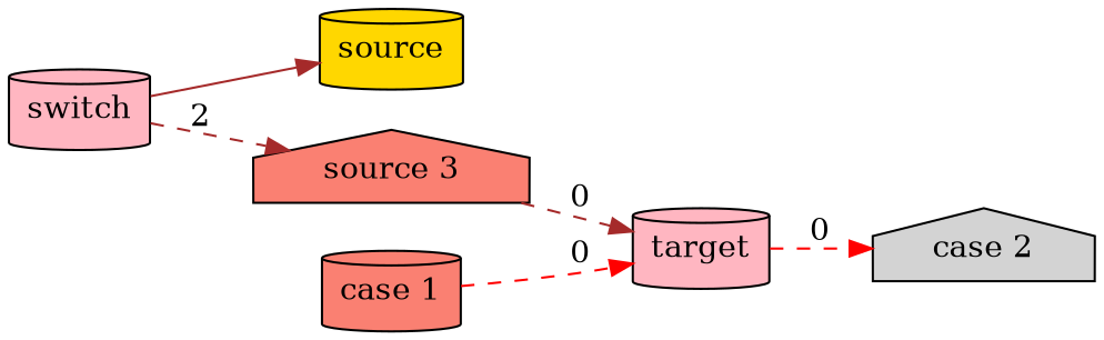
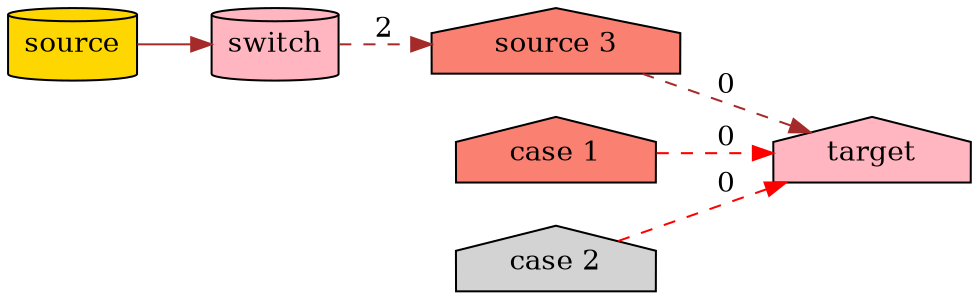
  digraph {
    rankdir=LR
    node [fillcolor=lightpink shape=cylinder style=filled color=black]
    edge [color=brown style=dashed]
    n1 [fillcolor=gold label=source color=""]
    n2 [label=switch]
    n3 [fillcolor=salmon label="source 3" shape=house]
-   n4 [fillcolor=salmon label="case 1"]
-   n5 [label=target color=""]
+   n4 [fillcolor=salmon label="case 1" shape=house]
+   n5 [label=target shape=house color=""]
    n6 [fillcolor=lightgrey label="case 2" shape=house]
-   n2 -> n1 [style=""]
+   n1 -> n2 [style=""]
    n2 -> n3 [label=2]
    n3 -> n5 [label=0]
    n4 -> n5 [color=red label=0]
-   n5 -> n6 [color=red label=0]
+   n6 -> n5 [color=red label=0]
  }
